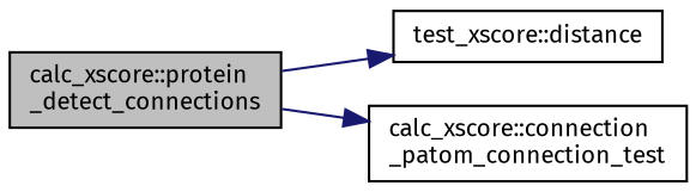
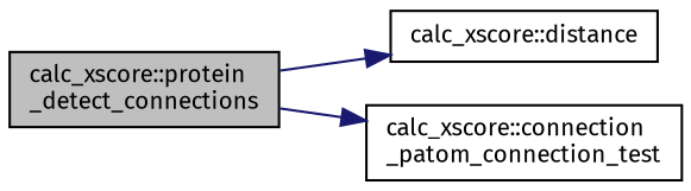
  digraph {
    fontname="Fira Sans"
    rankdir=LR
    node [color=black fillcolor=white fontname="Fira Sans" fontsize=10 shape=record style=filled]
    edge [color=midnightblue fontname="Fira Sans" fontsize=10 labelfontname=Helvetica labelfontsize=10 style=solid]
    n1 [fillcolor=grey75 fontcolor=black height=0.2 label="calc_xscore::protein\l_detect_connections" width=0.4]
-   n2 [height=0.2 label="test_xscore::distance" width=0.4]
+   n2 [height=0.2 label="calc_xscore::distance" width=0.4]
    n3 [height=0.2 label="calc_xscore::connection\l_patom_connection_test" width=0.4]
    n1 -> n2
    n1 -> n3
  }
